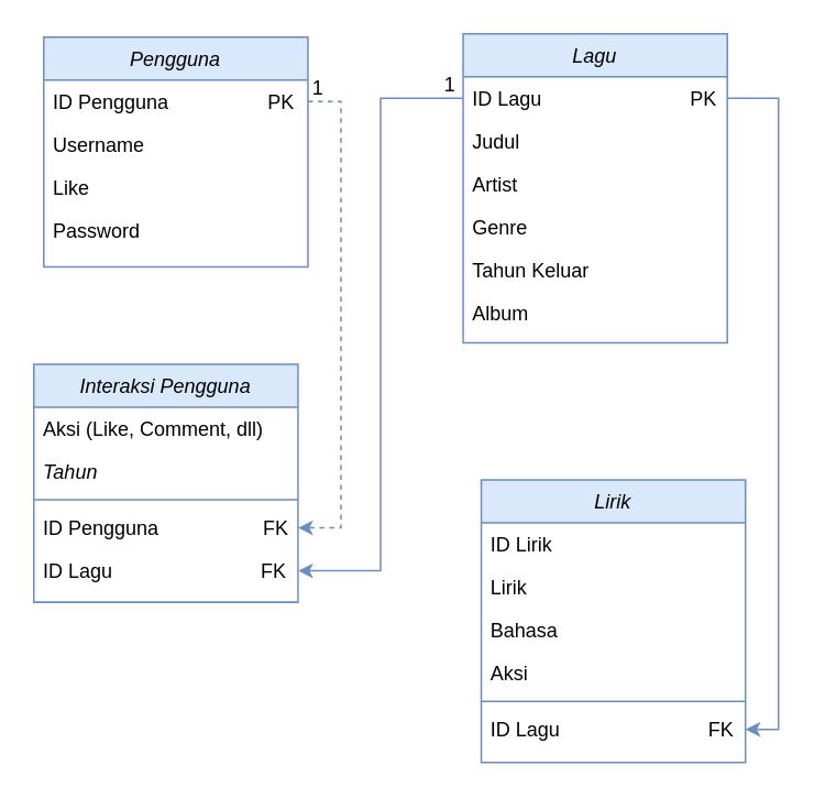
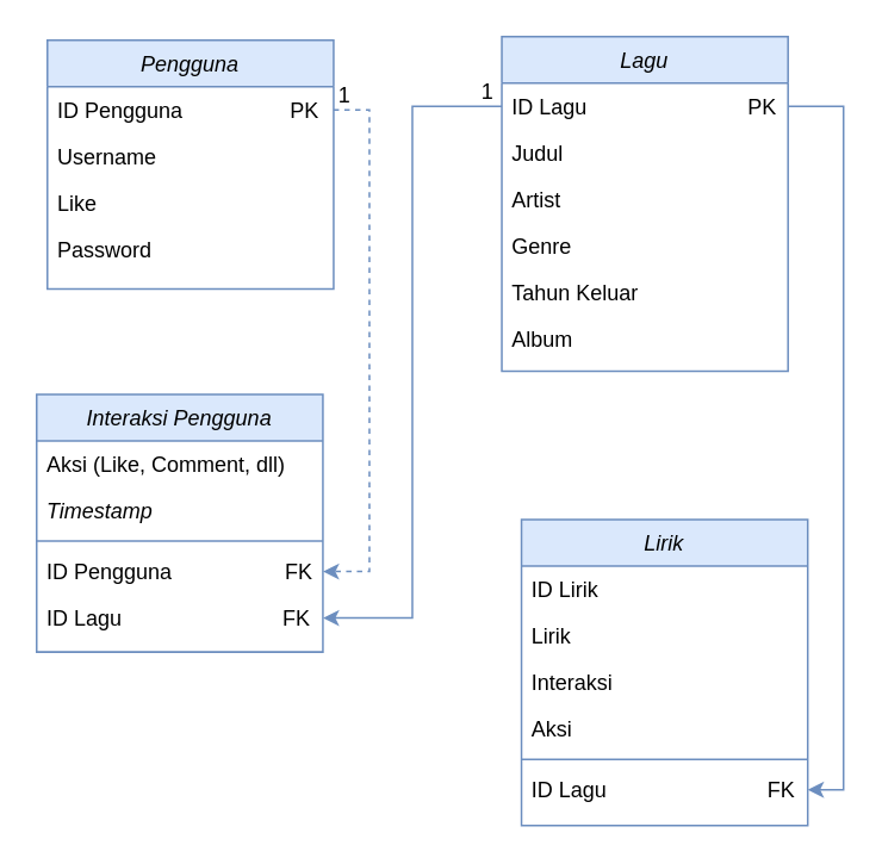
  <mxCell id="0" />
  <mxCell id="1" parent="0" />
  <mxCell id="2" value="Lagu" style="swimlane;fontStyle=2;align=center;verticalAlign=top;childLayout=stackLayout;horizontal=1;startSize=26;horizontalStack=0;resizeParent=1;resizeLast=0;collapsible=1;marginBottom=0;rounded=0;shadow=0;strokeWidth=1;fillColor=#dae8fc;strokeColor=#6c8ebf;" parent="1" vertex="1"><mxGeometry x="280" y="20" width="160" height="187" as="geometry"><mxRectangle x="230" y="140" width="160" height="26" as="alternateBounds" /></mxGeometry></mxCell>
  <mxCell id="3" value="ID Lagu                           PK" style="text;align=left;verticalAlign=top;spacingLeft=4;spacingRight=4;overflow=hidden;rotatable=0;points=[[0,0.5],[1,0.5]];portConstraint=eastwest;" parent="2" vertex="1"><mxGeometry y="26" width="160" height="26" as="geometry" /></mxCell>
  <mxCell id="4" value="Judul" style="text;align=left;verticalAlign=top;spacingLeft=4;spacingRight=4;overflow=hidden;rotatable=0;points=[[0,0.5],[1,0.5]];portConstraint=eastwest;rounded=0;shadow=0;html=0;" parent="2" vertex="1"><mxGeometry y="52" width="160" height="26" as="geometry" /></mxCell>
  <mxCell id="5" value="Artist" style="text;align=left;verticalAlign=top;spacingLeft=4;spacingRight=4;overflow=hidden;rotatable=0;points=[[0,0.5],[1,0.5]];portConstraint=eastwest;rounded=0;shadow=0;html=0;" parent="2" vertex="1"><mxGeometry y="78" width="160" height="26" as="geometry" /></mxCell>
  <mxCell id="6" value="Genre" style="text;align=left;verticalAlign=top;spacingLeft=4;spacingRight=4;overflow=hidden;rotatable=0;points=[[0,0.5],[1,0.5]];portConstraint=eastwest;rounded=0;shadow=0;html=0;" parent="2" vertex="1"><mxGeometry y="104" width="160" height="26" as="geometry" /></mxCell>
  <mxCell id="7" value="Tahun Keluar" style="text;align=left;verticalAlign=top;spacingLeft=4;spacingRight=4;overflow=hidden;rotatable=0;points=[[0,0.5],[1,0.5]];portConstraint=eastwest;rounded=0;shadow=0;html=0;" parent="2" vertex="1"><mxGeometry y="130" width="160" height="26" as="geometry" /></mxCell>
  <mxCell id="8" value="Album" style="text;align=left;verticalAlign=top;spacingLeft=4;spacingRight=4;overflow=hidden;rotatable=0;points=[[0,0.5],[1,0.5]];portConstraint=eastwest;rounded=0;shadow=0;html=0;" parent="2" vertex="1"><mxGeometry y="156" width="160" height="26" as="geometry" /></mxCell>
  <mxCell id="9" value="Pengguna" style="swimlane;fontStyle=2;align=center;verticalAlign=top;childLayout=stackLayout;horizontal=1;startSize=26;horizontalStack=0;resizeParent=1;resizeLast=0;collapsible=1;marginBottom=0;rounded=0;shadow=0;strokeWidth=1;fillColor=#dae8fc;strokeColor=#6c8ebf;" parent="1" vertex="1"><mxGeometry x="26" y="22" width="160" height="139" as="geometry"><mxRectangle x="550" y="140" width="160" height="26" as="alternateBounds" /></mxGeometry></mxCell>
  <mxCell id="10" value="ID Pengguna                  PK" style="text;align=left;verticalAlign=top;spacingLeft=4;spacingRight=4;overflow=hidden;rotatable=0;points=[[0,0.5],[1,0.5]];portConstraint=eastwest;" parent="9" vertex="1"><mxGeometry y="26" width="160" height="26" as="geometry" /></mxCell>
  <mxCell id="11" value="Username" style="text;align=left;verticalAlign=top;spacingLeft=4;spacingRight=4;overflow=hidden;rotatable=0;points=[[0,0.5],[1,0.5]];portConstraint=eastwest;rounded=0;shadow=0;html=0;" parent="9" vertex="1"><mxGeometry y="52" width="160" height="26" as="geometry" /></mxCell>
  <mxCell id="12" value="Like" style="text;align=left;verticalAlign=top;spacingLeft=4;spacingRight=4;overflow=hidden;rotatable=0;points=[[0,0.5],[1,0.5]];portConstraint=eastwest;rounded=0;shadow=0;html=0;" vertex="1" parent="9"><mxGeometry y="78" width="160" height="26" as="geometry" /></mxCell>
  <mxCell id="13" value="Password" style="text;align=left;verticalAlign=top;spacingLeft=4;spacingRight=4;overflow=hidden;rotatable=0;points=[[0,0.5],[1,0.5]];portConstraint=eastwest;rounded=0;shadow=0;html=0;" parent="9" vertex="1"><mxGeometry y="104" width="160" height="26" as="geometry" /></mxCell>
  <mxCell id="14" value="Interaksi Pengguna" style="swimlane;fontStyle=2;align=center;verticalAlign=top;childLayout=stackLayout;horizontal=1;startSize=26;horizontalStack=0;resizeParent=1;resizeLast=0;collapsible=1;marginBottom=0;rounded=0;shadow=0;strokeWidth=1;fillColor=#dae8fc;strokeColor=#6c8ebf;" parent="1" vertex="1"><mxGeometry x="20" y="220" width="160" height="144" as="geometry"><mxRectangle x="550" y="140" width="160" height="26" as="alternateBounds" /></mxGeometry></mxCell>
  <mxCell id="15" value="Aksi (Like, Comment, dll)" style="text;align=left;verticalAlign=top;spacingLeft=4;spacingRight=4;overflow=hidden;rotatable=0;points=[[0,0.5],[1,0.5]];portConstraint=eastwest;fontStyle=0" parent="14" vertex="1"><mxGeometry y="26" width="160" height="26" as="geometry" /></mxCell>
- <mxCell id="16" value="Tahun" style="text;align=left;verticalAlign=top;spacingLeft=4;spacingRight=4;overflow=hidden;rotatable=0;points=[[0,0.5],[1,0.5]];portConstraint=eastwest;rounded=0;shadow=0;html=0;fontStyle=2" parent="14" vertex="1"><mxGeometry y="52" width="160" height="26" as="geometry" /></mxCell>
+ <mxCell id="16" value="Timestamp" style="text;align=left;verticalAlign=top;spacingLeft=4;spacingRight=4;overflow=hidden;rotatable=0;points=[[0,0.5],[1,0.5]];portConstraint=eastwest;rounded=0;shadow=0;html=0;fontStyle=2" parent="14" vertex="1"><mxGeometry y="52" width="160" height="26" as="geometry" /></mxCell>
  <mxCell id="17" value="" style="line;html=1;strokeWidth=1;align=left;verticalAlign=middle;spacingTop=-1;spacingLeft=3;spacingRight=3;rotatable=0;labelPosition=right;points=[];portConstraint=eastwest;fillColor=#dae8fc;strokeColor=#6c8ebf;" parent="14" vertex="1"><mxGeometry y="78" width="160" height="8" as="geometry" /></mxCell>
  <mxCell id="18" value="ID Pengguna                   FK" style="text;align=left;verticalAlign=top;spacingLeft=4;spacingRight=4;overflow=hidden;rotatable=0;points=[[0,0.5],[1,0.5]];portConstraint=eastwest;" parent="14" vertex="1"><mxGeometry y="86" width="160" height="26" as="geometry" /></mxCell>
  <mxCell id="19" value="ID Lagu                           FK" style="text;align=left;verticalAlign=top;spacingLeft=4;spacingRight=4;overflow=hidden;rotatable=0;points=[[0,0.5],[1,0.5]];portConstraint=eastwest;" vertex="1" parent="14"><mxGeometry y="112" width="160" height="26" as="geometry" /></mxCell>
  <mxCell id="20" value="Lirik" style="swimlane;fontStyle=2;align=center;verticalAlign=top;childLayout=stackLayout;horizontal=1;startSize=26;horizontalStack=0;resizeParent=1;resizeLast=0;collapsible=1;marginBottom=0;rounded=0;shadow=0;strokeWidth=1;fillColor=#dae8fc;strokeColor=#6c8ebf;" vertex="1" parent="1"><mxGeometry x="291" y="290" width="160" height="171" as="geometry"><mxRectangle x="230" y="140" width="160" height="26" as="alternateBounds" /></mxGeometry></mxCell>
  <mxCell id="21" value="ID Lirik" style="text;align=left;verticalAlign=top;spacingLeft=4;spacingRight=4;overflow=hidden;rotatable=0;points=[[0,0.5],[1,0.5]];portConstraint=eastwest;" vertex="1" parent="20"><mxGeometry y="26" width="160" height="26" as="geometry" /></mxCell>
  <mxCell id="22" value="Lirik" style="text;align=left;verticalAlign=top;spacingLeft=4;spacingRight=4;overflow=hidden;rotatable=0;points=[[0,0.5],[1,0.5]];portConstraint=eastwest;rounded=0;shadow=0;html=0;" vertex="1" parent="20"><mxGeometry y="52" width="160" height="26" as="geometry" /></mxCell>
- <mxCell id="23" value="Bahasa" style="text;align=left;verticalAlign=top;spacingLeft=4;spacingRight=4;overflow=hidden;rotatable=0;points=[[0,0.5],[1,0.5]];portConstraint=eastwest;rounded=0;shadow=0;html=0;" vertex="1" parent="20"><mxGeometry y="78" width="160" height="26" as="geometry" /></mxCell>
+ <mxCell id="23" value="Interaksi" style="text;align=left;verticalAlign=top;spacingLeft=4;spacingRight=4;overflow=hidden;rotatable=0;points=[[0,0.5],[1,0.5]];portConstraint=eastwest;rounded=0;shadow=0;html=0;" vertex="1" parent="20"><mxGeometry y="78" width="160" height="26" as="geometry" /></mxCell>
  <mxCell id="24" value="Aksi" style="text;align=left;verticalAlign=top;spacingLeft=4;spacingRight=4;overflow=hidden;rotatable=0;points=[[0,0.5],[1,0.5]];portConstraint=eastwest;rounded=0;shadow=0;html=0;" vertex="1" parent="20"><mxGeometry y="104" width="160" height="26" as="geometry" /></mxCell>
  <mxCell id="25" value="" style="line;html=1;strokeWidth=1;align=left;verticalAlign=middle;spacingTop=-1;spacingLeft=3;spacingRight=3;rotatable=0;labelPosition=right;points=[];portConstraint=eastwest;fillColor=#dae8fc;strokeColor=#6c8ebf;" vertex="1" parent="20"><mxGeometry y="130" width="160" height="8" as="geometry" /></mxCell>
  <mxCell id="26" value="ID Lagu                           FK" style="text;align=left;verticalAlign=top;spacingLeft=4;spacingRight=4;overflow=hidden;rotatable=0;points=[[0,0.5],[1,0.5]];portConstraint=eastwest;rounded=0;shadow=0;html=0;fontSize=12;" vertex="1" parent="20"><mxGeometry y="138" width="160" height="26" as="geometry" /></mxCell>
  <mxCell id="27" style="edgeStyle=orthogonalEdgeStyle;rounded=0;orthogonalLoop=1;jettySize=auto;html=1;exitX=0;exitY=0.5;exitDx=0;exitDy=0;entryX=1;entryY=0.5;entryDx=0;entryDy=0;fillColor=#dae8fc;strokeColor=#6c8ebf;" edge="1" parent="1" source="3" target="19"><mxGeometry relative="1" as="geometry" /></mxCell>
  <mxCell id="28" style="edgeStyle=orthogonalEdgeStyle;rounded=0;orthogonalLoop=1;jettySize=auto;html=1;entryX=1;entryY=0.5;entryDx=0;entryDy=0;fillColor=#dae8fc;strokeColor=#6c8ebf;exitX=1;exitY=0.5;exitDx=0;exitDy=0;dashed=1;" edge="1" parent="1" source="10" target="18"><mxGeometry relative="1" as="geometry" /></mxCell>
  <mxCell id="29" style="edgeStyle=orthogonalEdgeStyle;rounded=0;orthogonalLoop=1;jettySize=auto;html=1;entryX=1;entryY=0.5;entryDx=0;entryDy=0;fillColor=#dae8fc;strokeColor=#6c8ebf;" edge="1" parent="1" source="3" target="26"><mxGeometry relative="1" as="geometry"><Array as="points"><mxPoint x="471" y="59" /><mxPoint x="471" y="441" /></Array></mxGeometry></mxCell>
  <mxCell id="30" value="1" style="text;strokeColor=none;fillColor=none;spacingLeft=4;spacingRight=4;overflow=hidden;rotatable=0;points=[[0,0.5],[1,0.5]];portConstraint=eastwest;fontSize=12;whiteSpace=wrap;html=1;" vertex="1" parent="1"><mxGeometry x="183" y="39" width="17" height="26" as="geometry" /></mxCell>
  <mxCell id="31" value="1" style="text;strokeColor=none;fillColor=none;spacingLeft=4;spacingRight=4;overflow=hidden;rotatable=0;points=[[0,0.5],[1,0.5]];portConstraint=eastwest;fontSize=12;whiteSpace=wrap;html=1;" vertex="1" parent="1"><mxGeometry x="263" y="37" width="17" height="26" as="geometry" /></mxCell>
